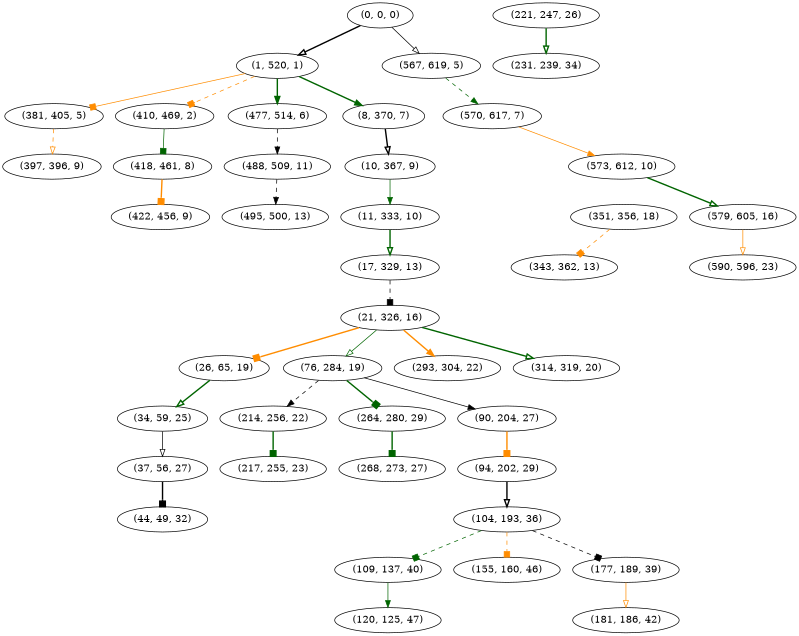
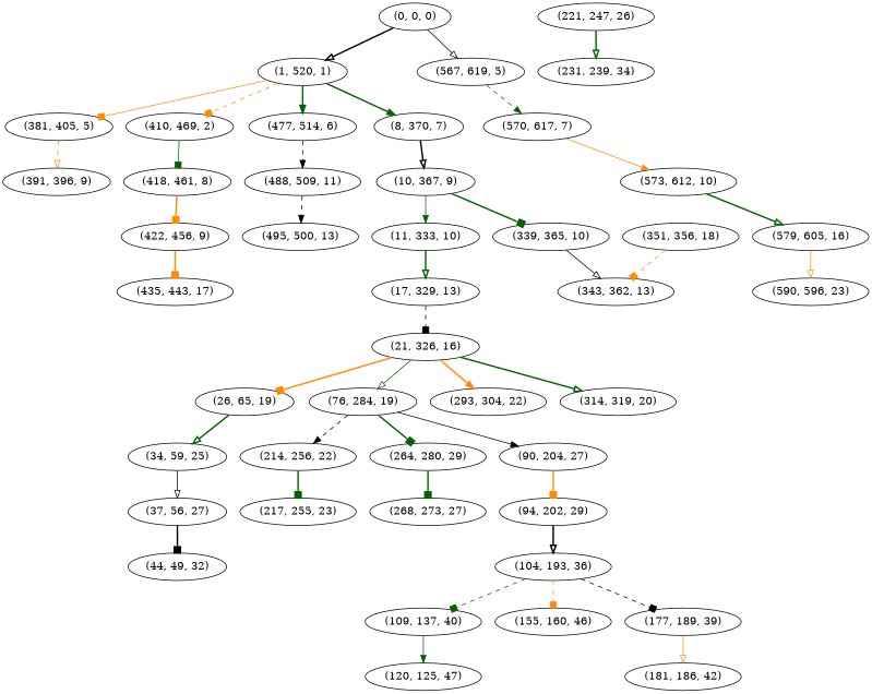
  digraph {
    fontname="DejaVu Serif"
    node [fontname="DejaVu Serif"]
    edge [arrowhead=box color=darkgreen fontname="DejaVu Serif" style=bold]
    "(0, 0, 0)"
    "(1, 520, 1)"
    "(567, 619, 5)"
    "(8, 370, 7)"
    "(381, 405, 5)"
    "(410, 469, 2)"
    "(477, 514, 6)"
    "(570, 617, 7)"
    "(10, 367, 9)"
-   "(391, 396, 9)" [label="(397, 396, 9)"]
+   "(391, 396, 9)"
    "(418, 461, 8)"
    "(488, 509, 11)"
    "(11, 333, 10)"
+   "(339, 365, 10)"
    "(17, 329, 13)"
    "(343, 362, 13)"
    "(21, 326, 16)"
    "(26, 65, 19)"
    "(76, 284, 19)"
    "(293, 304, 22)"
    "(314, 319, 20)"
    "(34, 59, 25)"
    "(90, 204, 27)"
    "(214, 256, 22)"
    n25 [label="(264, 280, 29)"]
    "(37, 56, 27)"
    "(44, 49, 32)"
    "(94, 202, 29)"
    "(217, 255, 23)"
    "(268, 273, 27)"
    "(104, 193, 36)"
    "(109, 137, 40)"
    "(155, 160, 46)"
    "(177, 189, 39)"
    "(120, 125, 47)"
    "(181, 186, 42)"
    "(221, 247, 26)"
    "(231, 239, 34)"
    "(351, 356, 18)"
    "(422, 456, 9)"
+   "(435, 443, 17)"
    "(495, 500, 13)"
    "(573, 612, 10)"
    "(579, 605, 16)"
    "(590, 596, 23)"
    "(0, 0, 0)" -> "(1, 520, 1)" [arrowhead=onormal color=black]
    "(0, 0, 0)" -> "(567, 619, 5)" [arrowhead=onormal color=black style=solid]
    "(1, 520, 1)" -> "(8, 370, 7)" [arrowhead=normal]
    "(1, 520, 1)" -> "(381, 405, 5)" [color=darkorange style=solid]
    "(1, 520, 1)" -> "(410, 469, 2)" [color=darkorange style=dashed]
    "(1, 520, 1)" -> "(477, 514, 6)" [arrowhead=normal]
    "(567, 619, 5)" -> "(570, 617, 7)" [arrowhead=normal style=dashed]
    "(8, 370, 7)" -> "(10, 367, 9)" [arrowhead=onormal color=black]
    "(381, 405, 5)" -> "(391, 396, 9)" [arrowhead=onormal color=darkorange style=dashed]
    "(410, 469, 2)" -> "(418, 461, 8)" [style=solid]
    "(477, 514, 6)" -> "(488, 509, 11)" [arrowhead=normal color=black style=dashed]
    "(570, 617, 7)" -> "(573, 612, 10)" [arrowhead=normal color=darkorange style=solid]
    "(10, 367, 9)" -> "(11, 333, 10)" [arrowhead=normal style=solid]
+   "(10, 367, 9)" -> "(339, 365, 10)"
    "(418, 461, 8)" -> "(422, 456, 9)" [color=darkorange]
    "(488, 509, 11)" -> "(495, 500, 13)" [arrowhead=normal color=black style=dashed]
    "(11, 333, 10)" -> "(17, 329, 13)" [arrowhead=onormal]
+   "(339, 365, 10)" -> "(343, 362, 13)" [arrowhead=onormal color=black style=solid]
    "(17, 329, 13)" -> "(21, 326, 16)" [color=black style=dashed]
    "(21, 326, 16)" -> "(26, 65, 19)" [color=darkorange]
    "(21, 326, 16)" -> "(76, 284, 19)" [arrowhead=onormal style=solid]
    "(21, 326, 16)" -> "(293, 304, 22)" [arrowhead=normal color=darkorange]
    "(21, 326, 16)" -> "(314, 319, 20)" [arrowhead=onormal]
    "(26, 65, 19)" -> "(34, 59, 25)" [arrowhead=onormal]
    "(76, 284, 19)" -> "(90, 204, 27)" [arrowhead=normal color=black style=solid]
    "(76, 284, 19)" -> "(214, 256, 22)" [arrowhead=normal color=black style=dashed]
    "(76, 284, 19)" -> n25
    "(34, 59, 25)" -> "(37, 56, 27)" [arrowhead=onormal color=black style=solid]
    "(90, 204, 27)" -> "(94, 202, 29)" [color=darkorange]
    "(214, 256, 22)" -> "(217, 255, 23)"
    n25 -> "(268, 273, 27)"
    "(37, 56, 27)" -> "(44, 49, 32)" [color=black]
    "(94, 202, 29)" -> "(104, 193, 36)" [arrowhead=onormal color=black]
    "(104, 193, 36)" -> "(109, 137, 40)" [style=dashed]
    "(104, 193, 36)" -> "(155, 160, 46)" [color=darkorange style=dashed]
    "(104, 193, 36)" -> "(177, 189, 39)" [color=black style=dashed]
    "(109, 137, 40)" -> "(120, 125, 47)" [arrowhead=normal style=solid]
    "(177, 189, 39)" -> "(181, 186, 42)" [arrowhead=onormal color=darkorange style=solid]
    "(221, 247, 26)" -> "(231, 239, 34)" [arrowhead=onormal]
    "(351, 356, 18)" -> "(343, 362, 13)" [color=darkorange style=dashed]
+   "(422, 456, 9)" -> "(435, 443, 17)" [color=darkorange]
    "(573, 612, 10)" -> "(579, 605, 16)" [arrowhead=onormal]
    "(579, 605, 16)" -> "(590, 596, 23)" [arrowhead=onormal color=darkorange style=solid]
  }
